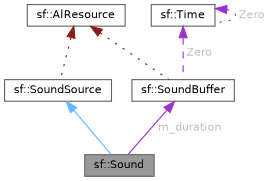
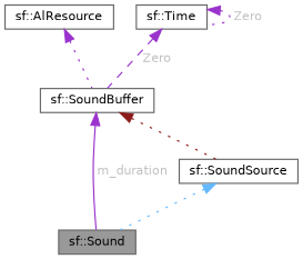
  digraph {
    node [color=gray40 fillcolor=white fontname=Helvetica fontsize=10 shape=box style=filled]
    edge [color=darkorchid3 dir=back fontname=Helvetica fontsize=10 labelfontname=Helvetica labelfontsize=10 style=dotted]
    n1 [fillcolor=grey60 fontcolor=black height=0.2 label="sf::Sound" width=0.4]
    n2 [height=0.2 label="sf::SoundSource" width=0.4]
    n3 [height=0.2 label="sf::AlResource" width=0.4]
    n4 [height=0.2 label="sf::SoundBuffer" width=0.4]
    n5 [height=0.2 label="sf::Time" width=0.4]
-   n2 -> n1 [color=steelblue1 style=solid]
-   n3 -> n2 [color=firebrick4]
-   n3 -> n4 [color=firebrick4]
+   n2 -> n1 [color=steelblue1]
+   n4 -> n2 [color=firebrick4]
+   n3 -> n4
    n4 -> n1 [fontcolor=grey label=" m_duration" style=solid]
    n5 -> n4 [fontcolor=grey label=" Zero" style=dashed]
    n5 -> n5 [fontcolor=grey label=" Zero"]
  }
